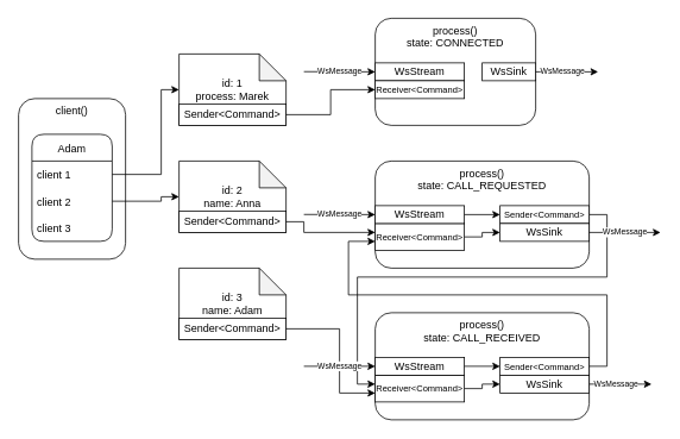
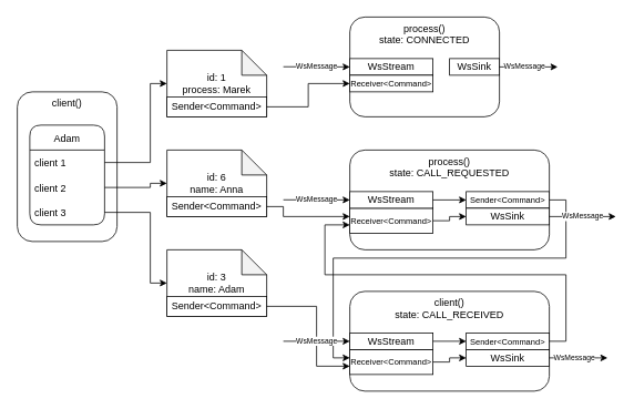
  <mxCell id="0" />
  <mxCell id="1" parent="0" />
  <mxCell id="2" value="client()" style="rounded=1;whiteSpace=wrap;html=1;shadow=0;glass=0;sketch=0;fontSize=12;verticalAlign=top;" vertex="1" parent="1"><mxGeometry x="20" y="110" width="120" height="180" as="geometry" /></mxCell>
  <mxCell id="3" value="Adam" style="swimlane;fontStyle=0;childLayout=stackLayout;horizontal=1;startSize=30;horizontalStack=0;resizeParent=1;resizeParentMax=0;resizeLast=0;collapsible=1;marginBottom=0;rounded=1;align=center;direction=east;swimlaneLine=1;shadow=0;glass=0;sketch=0;connectable=1;" vertex="1" parent="1"><mxGeometry x="35" y="150" width="90" height="120" as="geometry" /></mxCell>
  <mxCell id="4" value="client 1" style="text;strokeColor=none;fillColor=none;align=left;verticalAlign=middle;spacingLeft=4;spacingRight=4;overflow=hidden;points=[[0,0.5],[1,0.5]];portConstraint=eastwest;rotatable=0;rounded=1;imageAspect=1;" vertex="1" parent="3"><mxGeometry y="30" width="90" height="30" as="geometry" /></mxCell>
  <mxCell id="5" value="client 2" style="text;strokeColor=none;fillColor=none;align=left;verticalAlign=middle;spacingLeft=4;spacingRight=4;overflow=hidden;points=[[0,0.5],[1,0.5]];portConstraint=eastwest;rotatable=0;rounded=1;" vertex="1" parent="3"><mxGeometry y="60" width="90" height="30" as="geometry" /></mxCell>
  <mxCell id="6" value="client 3" style="text;strokeColor=none;fillColor=none;align=left;verticalAlign=middle;spacingLeft=4;spacingRight=4;overflow=hidden;points=[[0,0.5],[1,0.5]];portConstraint=eastwest;rotatable=0;rounded=1;" vertex="1" parent="3"><mxGeometry y="90" width="90" height="30" as="geometry" /></mxCell>
  <mxCell id="7" value="" style="group" vertex="1" connectable="0" parent="1"><mxGeometry x="200" y="60" width="120" height="80" as="geometry" /></mxCell>
  <mxCell id="8" value="&lt;div&gt;id: 1&lt;/div&gt;&lt;div&gt;process: Marek&lt;br&gt;&lt;/div&gt;" style="shape=note;whiteSpace=wrap;html=1;backgroundOutline=1;darkOpacity=0.05;rounded=1;shadow=0;glass=0;sketch=0;" vertex="1" parent="7"><mxGeometry width="120" height="80" as="geometry" /></mxCell>
  <mxCell id="9" value="Sender&amp;lt;Command&amp;gt;" style="rounded=0;whiteSpace=wrap;html=1;shadow=0;glass=0;sketch=0;" vertex="1" parent="7"><mxGeometry y="56" width="120" height="24" as="geometry" /></mxCell>
  <mxCell id="10" value="" style="group" vertex="1" connectable="0" parent="1"><mxGeometry x="200" y="180" width="120" height="80" as="geometry" /></mxCell>
- <mxCell id="11" value="&lt;div&gt;id: 2&lt;br&gt;&lt;/div&gt;&lt;div&gt;name: Anna&lt;br&gt;&lt;/div&gt;" style="shape=note;whiteSpace=wrap;html=1;backgroundOutline=1;darkOpacity=0.05;rounded=1;shadow=0;glass=0;sketch=0;" vertex="1" parent="10"><mxGeometry width="120" height="80" as="geometry" /></mxCell>
+ <mxCell id="11" value="&lt;div&gt;id: 6&lt;br&gt;&lt;/div&gt;&lt;div&gt;name: Anna&lt;br&gt;&lt;/div&gt;" style="shape=note;whiteSpace=wrap;html=1;backgroundOutline=1;darkOpacity=0.05;rounded=1;shadow=0;glass=0;sketch=0;" vertex="1" parent="10"><mxGeometry width="120" height="80" as="geometry" /></mxCell>
  <mxCell id="12" value="Sender&amp;lt;Command&amp;gt;" style="rounded=0;whiteSpace=wrap;html=1;shadow=0;glass=0;sketch=0;" vertex="1" parent="10"><mxGeometry y="56" width="120" height="24" as="geometry" /></mxCell>
  <mxCell id="13" value="" style="group" vertex="1" connectable="0" parent="1"><mxGeometry x="200" y="300" width="120" height="80" as="geometry" /></mxCell>
  <mxCell id="14" value="&lt;div&gt;id: 3&lt;br&gt;&lt;/div&gt;&lt;div&gt;name: Adam&lt;br&gt;&lt;/div&gt;" style="shape=note;whiteSpace=wrap;html=1;backgroundOutline=1;darkOpacity=0.05;rounded=1;shadow=0;glass=0;sketch=0;" vertex="1" parent="13"><mxGeometry width="120" height="80" as="geometry" /></mxCell>
  <mxCell id="15" value="Sender&amp;lt;Command&amp;gt;" style="rounded=0;whiteSpace=wrap;html=1;shadow=0;glass=0;sketch=0;" vertex="1" parent="13"><mxGeometry y="56" width="120" height="24" as="geometry" /></mxCell>
  <mxCell id="16" style="edgeStyle=orthogonalEdgeStyle;rounded=0;orthogonalLoop=1;jettySize=auto;html=1;fontSize=12;" edge="1" parent="1" source="4" target="8"><mxGeometry relative="1" as="geometry"><mxPoint x="210" y="150" as="targetPoint" /><Array as="points"><mxPoint x="180" y="195" /><mxPoint x="180" y="100" /></Array></mxGeometry></mxCell>
  <mxCell id="17" style="edgeStyle=orthogonalEdgeStyle;rounded=0;orthogonalLoop=1;jettySize=auto;html=1;fontSize=12;" edge="1" parent="1" source="5" target="11"><mxGeometry relative="1" as="geometry"><Array as="points"><mxPoint x="180" y="225" /><mxPoint x="180" y="220" /></Array></mxGeometry></mxCell>
+ <mxCell id="18" style="edgeStyle=orthogonalEdgeStyle;rounded=0;orthogonalLoop=1;jettySize=auto;html=1;fontSize=12;" edge="1" parent="1" source="6" target="14"><mxGeometry relative="1" as="geometry"><Array as="points"><mxPoint x="180" y="255" /><mxPoint x="180" y="340" /></Array></mxGeometry></mxCell>
  <mxCell id="19" value="" style="group" vertex="1" connectable="0" parent="1"><mxGeometry x="420" y="350" width="240" height="120" as="geometry" /></mxCell>
- <mxCell id="20" value="&lt;div&gt;process()&lt;/div&gt;&lt;div&gt;state: CALL_RECEIVED&lt;br&gt;&lt;/div&gt;" style="whiteSpace=wrap;html=1;rounded=1;verticalAlign=top;" vertex="1" parent="19"><mxGeometry width="240" height="120" as="geometry" /></mxCell>
+ <mxCell id="20" value="&lt;div&gt;client()&lt;/div&gt;&lt;div&gt;state: CALL_RECEIVED&lt;br&gt;&lt;/div&gt;" style="whiteSpace=wrap;html=1;rounded=1;verticalAlign=top;" vertex="1" parent="19"><mxGeometry width="240" height="120" as="geometry" /></mxCell>
  <mxCell id="21" value="&lt;font style=&quot;font-size: 10px;&quot;&gt;Receiver&amp;lt;Command&amp;gt;&lt;/font&gt;" style="rounded=0;whiteSpace=wrap;html=1;shadow=0;glass=0;sketch=0;" vertex="1" parent="19"><mxGeometry y="70" width="100" height="30" as="geometry" /></mxCell>
  <mxCell id="22" value="&lt;div&gt;WsStream&lt;/div&gt;" style="rounded=0;whiteSpace=wrap;html=1;shadow=0;glass=0;sketch=0;" vertex="1" parent="19"><mxGeometry y="50" width="100" height="20" as="geometry" /></mxCell>
  <mxCell id="23" value="&lt;font style=&quot;font-size: 10px;&quot;&gt;Sender&amp;lt;Command&amp;gt;&lt;/font&gt;" style="rounded=0;whiteSpace=wrap;html=1;shadow=0;glass=0;sketch=0;" vertex="1" parent="19"><mxGeometry x="140" y="50" width="100" height="20" as="geometry" /></mxCell>
  <mxCell id="24" style="edgeStyle=orthogonalEdgeStyle;rounded=0;orthogonalLoop=1;jettySize=auto;html=1;fontSize=10;" edge="1" parent="19" source="22" target="23"><mxGeometry relative="1" as="geometry" /></mxCell>
  <mxCell id="25" value="&lt;div&gt;WsSink&lt;/div&gt;" style="rounded=0;whiteSpace=wrap;html=1;shadow=0;glass=0;sketch=0;" vertex="1" parent="19"><mxGeometry x="140" y="70" width="100" height="20" as="geometry" /></mxCell>
  <mxCell id="26" style="edgeStyle=orthogonalEdgeStyle;rounded=0;orthogonalLoop=1;jettySize=auto;html=1;fontSize=10;" edge="1" parent="19" source="21" target="25"><mxGeometry relative="1" as="geometry" /></mxCell>
  <mxCell id="27" value="" style="group" vertex="1" connectable="0" parent="1"><mxGeometry x="420" y="20" width="180" height="120" as="geometry" /></mxCell>
  <mxCell id="28" value="&lt;div&gt;process()&lt;/div&gt;&lt;div&gt;state: CONNECTED&lt;br&gt;&lt;/div&gt;" style="whiteSpace=wrap;html=1;rounded=1;verticalAlign=top;" vertex="1" parent="27"><mxGeometry width="180" height="120" as="geometry" /></mxCell>
  <mxCell id="29" value="&lt;div&gt;WsStream&lt;/div&gt;" style="rounded=0;whiteSpace=wrap;html=1;shadow=0;glass=0;sketch=0;" vertex="1" parent="27"><mxGeometry y="50" width="100" height="20" as="geometry" /></mxCell>
  <mxCell id="30" value="&lt;font style=&quot;font-size: 10px;&quot;&gt;Receiver&amp;lt;Command&amp;gt;&lt;/font&gt;" style="rounded=0;whiteSpace=wrap;html=1;shadow=0;glass=0;sketch=0;" vertex="1" parent="27"><mxGeometry y="70" width="100" height="20" as="geometry" /></mxCell>
  <mxCell id="31" value="&lt;div&gt;WsSink&lt;/div&gt;" style="rounded=0;whiteSpace=wrap;html=1;shadow=0;glass=0;sketch=0;" vertex="1" parent="27"><mxGeometry x="120" y="50" width="60" height="20" as="geometry" /></mxCell>
  <mxCell id="32" style="edgeStyle=orthogonalEdgeStyle;rounded=0;orthogonalLoop=1;jettySize=auto;html=1;entryX=0;entryY=0.5;entryDx=0;entryDy=0;fontSize=12;" edge="1" parent="1" source="9" target="30"><mxGeometry relative="1" as="geometry" /></mxCell>
  <mxCell id="33" style="edgeStyle=orthogonalEdgeStyle;rounded=0;orthogonalLoop=1;jettySize=auto;html=1;fontSize=12;entryX=0;entryY=0.333;entryDx=0;entryDy=0;entryPerimeter=0;" edge="1" parent="1" source="12" target="38"><mxGeometry relative="1" as="geometry"><mxPoint x="410" y="260" as="targetPoint" /><Array as="points"><mxPoint x="340" y="248" /><mxPoint x="340" y="260" /></Array></mxGeometry></mxCell>
  <mxCell id="34" style="edgeStyle=orthogonalEdgeStyle;rounded=0;orthogonalLoop=1;jettySize=auto;html=1;fontSize=12;entryX=0;entryY=0.667;entryDx=0;entryDy=0;entryPerimeter=0;" edge="1" parent="1" source="15" target="21"><mxGeometry relative="1" as="geometry"><mxPoint x="390" y="430" as="targetPoint" /><Array as="points"><mxPoint x="380" y="368" /><mxPoint x="380" y="440" /></Array></mxGeometry></mxCell>
  <mxCell id="35" style="edgeStyle=orthogonalEdgeStyle;rounded=0;orthogonalLoop=1;jettySize=auto;html=1;fontSize=12;entryX=0;entryY=0.333;entryDx=0;entryDy=0;entryPerimeter=0;" edge="1" parent="1" source="40" target="21"><mxGeometry relative="1" as="geometry"><mxPoint x="400" y="420" as="targetPoint" /><Array as="points"><mxPoint x="680" y="240" /><mxPoint x="680" y="310" /><mxPoint x="400" y="310" /><mxPoint x="400" y="430" /></Array></mxGeometry></mxCell>
  <mxCell id="36" style="edgeStyle=orthogonalEdgeStyle;rounded=0;orthogonalLoop=1;jettySize=auto;html=1;fontSize=12;entryX=0;entryY=0.667;entryDx=0;entryDy=0;entryPerimeter=0;exitX=1;exitY=0.5;exitDx=0;exitDy=0;" edge="1" parent="1" source="23" target="38"><mxGeometry relative="1" as="geometry"><mxPoint x="410" y="270" as="targetPoint" /><Array as="points"><mxPoint x="680" y="410" /><mxPoint x="680" y="330" /><mxPoint x="390" y="330" /><mxPoint x="390" y="270" /></Array></mxGeometry></mxCell>
  <mxCell id="37" value="&lt;div&gt;process()&lt;/div&gt;&lt;div&gt;state: CALL_REQUESTED&lt;/div&gt;" style="whiteSpace=wrap;html=1;rounded=1;verticalAlign=top;" vertex="1" parent="1"><mxGeometry x="420" y="180" width="240" height="120" as="geometry" /></mxCell>
  <mxCell id="38" value="&lt;font style=&quot;font-size: 10px;&quot;&gt;Receiver&amp;lt;Command&amp;gt;&lt;/font&gt;" style="rounded=0;whiteSpace=wrap;html=1;shadow=0;glass=0;sketch=0;" vertex="1" parent="1"><mxGeometry x="420" y="250" width="100" height="30" as="geometry" /></mxCell>
  <mxCell id="39" value="&lt;div&gt;WsStream&lt;/div&gt;" style="rounded=0;whiteSpace=wrap;html=1;shadow=0;glass=0;sketch=0;" vertex="1" parent="1"><mxGeometry x="420" y="230" width="100" height="20" as="geometry" /></mxCell>
  <mxCell id="40" value="&lt;font style=&quot;font-size: 10px;&quot;&gt;Sender&amp;lt;Command&amp;gt;&lt;/font&gt;" style="rounded=0;whiteSpace=wrap;html=1;shadow=0;glass=0;sketch=0;" vertex="1" parent="1"><mxGeometry x="560" y="230" width="100" height="20" as="geometry" /></mxCell>
  <mxCell id="41" style="edgeStyle=orthogonalEdgeStyle;rounded=0;orthogonalLoop=1;jettySize=auto;html=1;fontSize=10;" edge="1" parent="1" source="39" target="40"><mxGeometry relative="1" as="geometry" /></mxCell>
  <mxCell id="42" value="&lt;div&gt;WsSink&lt;/div&gt;" style="rounded=0;whiteSpace=wrap;html=1;shadow=0;glass=0;sketch=0;" vertex="1" parent="1"><mxGeometry x="560" y="250" width="100" height="20" as="geometry" /></mxCell>
  <mxCell id="43" style="edgeStyle=orthogonalEdgeStyle;rounded=0;orthogonalLoop=1;jettySize=auto;html=1;fontSize=10;" edge="1" parent="1" source="38" target="42"><mxGeometry relative="1" as="geometry" /></mxCell>
  <mxCell id="44" value="WsMessage" style="edgeStyle=orthogonalEdgeStyle;rounded=0;orthogonalLoop=1;jettySize=auto;html=1;fontSize=9;" edge="1" parent="1" source="31"><mxGeometry x="-0.143" relative="1" as="geometry"><mxPoint x="670" y="80" as="targetPoint" /><mxPoint as="offset" /></mxGeometry></mxCell>
  <mxCell id="45" value="WsMessage" style="edgeStyle=orthogonalEdgeStyle;rounded=0;orthogonalLoop=1;jettySize=auto;html=1;fontSize=9;exitX=1;exitY=0.5;exitDx=0;exitDy=0;" edge="1" parent="1" source="42"><mxGeometry relative="1" as="geometry"><mxPoint x="740" y="260" as="targetPoint" /><mxPoint x="670" y="260" as="sourcePoint" /><Array as="points" /></mxGeometry></mxCell>
  <mxCell id="46" value="WsMessage" style="edgeStyle=orthogonalEdgeStyle;rounded=0;orthogonalLoop=1;jettySize=auto;html=1;fontSize=9;exitX=1;exitY=0.5;exitDx=0;exitDy=0;" edge="1" parent="1" source="25"><mxGeometry x="-0.143" relative="1" as="geometry"><mxPoint x="730" y="430" as="targetPoint" /><mxPoint x="720" y="440" as="sourcePoint" /><Array as="points"><mxPoint x="720" y="430" /></Array><mxPoint as="offset" /></mxGeometry></mxCell>
  <mxCell id="47" value="WsMessage" style="endArrow=classic;html=1;rounded=0;fontSize=9;entryX=0;entryY=0.5;entryDx=0;entryDy=0;" edge="1" parent="1" target="22"><mxGeometry width="50" height="50" relative="1" as="geometry"><mxPoint x="340" y="410" as="sourcePoint" /><mxPoint x="390" y="360" as="targetPoint" /></mxGeometry></mxCell>
  <mxCell id="48" value="WsMessage" style="endArrow=classic;html=1;rounded=0;fontSize=9;entryX=0;entryY=0.5;entryDx=0;entryDy=0;" edge="1" parent="1" target="39"><mxGeometry width="50" height="50" relative="1" as="geometry"><mxPoint x="340" y="239.86" as="sourcePoint" /><mxPoint x="410" y="240" as="targetPoint" /></mxGeometry></mxCell>
  <mxCell id="49" value="WsMessage" style="endArrow=classic;html=1;rounded=0;fontSize=9;entryX=0;entryY=0.5;entryDx=0;entryDy=0;" edge="1" parent="1" target="29"><mxGeometry width="50" height="50" relative="1" as="geometry"><mxPoint x="340" y="79.8" as="sourcePoint" /><mxPoint x="410" y="80" as="targetPoint" /></mxGeometry></mxCell>
